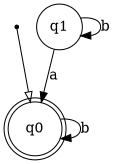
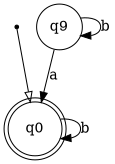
  digraph {
    __start [shape=point]
    q0 [shape=doublecircle]
-   q1 [shape=circle]
+   q1 [shape=circle label=q9]
    __start -> q0 [arrowhead=empty]
    q0 -> q0 [label=b]
    q1 -> q0 [label=a]
    q1 -> q1 [label=b]
  }
